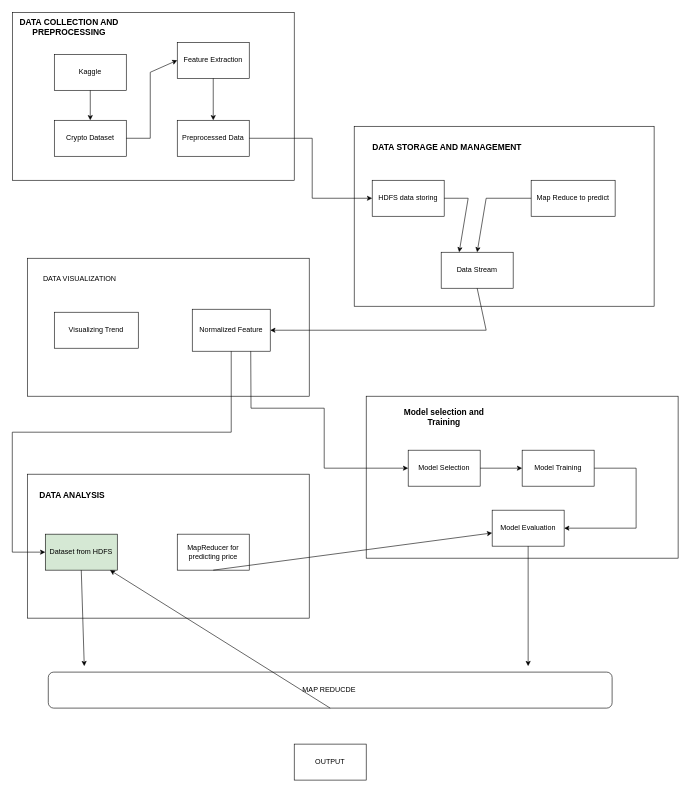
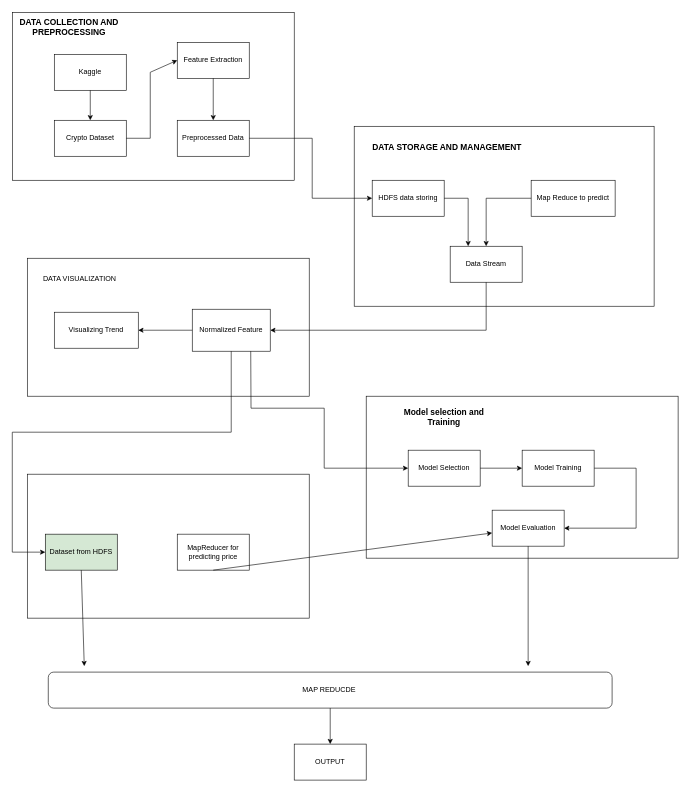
  <mxCell id="0" />
  <mxCell id="1" parent="0" />
  <mxCell id="2" value="" style="rounded=0;whiteSpace=wrap;html=1;" vertex="1" parent="1"><mxGeometry x="20" y="20" width="470" height="280" as="geometry" /></mxCell>
  <mxCell id="3" value="Kaggle" style="rounded=0;whiteSpace=wrap;html=1;" vertex="1" parent="1"><mxGeometry x="90" y="90" width="120" height="60" as="geometry" /></mxCell>
  <mxCell id="4" value="Preprocessed Data" style="rounded=0;whiteSpace=wrap;html=1;" vertex="1" parent="1"><mxGeometry x="295" y="200" width="120" height="60" as="geometry" /></mxCell>
  <mxCell id="5" value="Crypto Dataset" style="rounded=0;whiteSpace=wrap;html=1;" vertex="1" parent="1"><mxGeometry x="90" y="200" width="120" height="60" as="geometry" /></mxCell>
  <mxCell id="6" value="Feature Extraction" style="rounded=0;whiteSpace=wrap;html=1;" vertex="1" parent="1"><mxGeometry x="295" y="70" width="120" height="60" as="geometry" /></mxCell>
  <mxCell id="7" value="DATA COLLECTION AND PREPROCESSING" style="text;strokeColor=none;align=center;fillColor=none;html=1;verticalAlign=middle;whiteSpace=wrap;rounded=0;fontSize=14;fontStyle=1" vertex="1" parent="1"><mxGeometry x="30" y="30" width="170" height="30" as="geometry" /></mxCell>
  <mxCell id="8" value="" style="rounded=0;whiteSpace=wrap;html=1;" vertex="1" parent="1"><mxGeometry x="590" y="210" width="500" height="300" as="geometry" /></mxCell>
  <mxCell id="9" value="" style="rounded=0;whiteSpace=wrap;html=1;" vertex="1" parent="1"><mxGeometry x="45" y="790" width="470" height="240" as="geometry" /></mxCell>
  <mxCell id="10" value="" style="rounded=0;whiteSpace=wrap;html=1;" vertex="1" parent="1"><mxGeometry x="610" y="660" width="520" height="270" as="geometry" /></mxCell>
  <mxCell id="11" value="DATA STORAGE AND MANAGEMENT" style="text;strokeColor=none;align=center;fillColor=none;html=1;verticalAlign=middle;whiteSpace=wrap;rounded=0;fontSize=14;fontStyle=1" vertex="1" parent="1"><mxGeometry x="590" y="220" width="310" height="50" as="geometry" /></mxCell>
  <mxCell id="12" value="HDFS data storing" style="rounded=0;whiteSpace=wrap;html=1;" vertex="1" parent="1"><mxGeometry x="620" y="300" width="120" height="60" as="geometry" /></mxCell>
  <mxCell id="13" value="Map Reduce to predict" style="rounded=0;whiteSpace=wrap;html=1;" vertex="1" parent="1"><mxGeometry x="885" y="300" width="140" height="60" as="geometry" /></mxCell>
- <mxCell id="14" value="Data Stream" style="rounded=0;whiteSpace=wrap;html=1;" vertex="1" parent="1"><mxGeometry x="735" y="420" width="120" height="60" as="geometry" /></mxCell>
- <mxCell id="15" value="DATA ANALYSIS" style="text;strokeColor=none;align=center;fillColor=none;html=1;verticalAlign=middle;whiteSpace=wrap;rounded=0;fontSize=14;fontStyle=1" vertex="1" parent="1"><mxGeometry x="60" y="810" width="120" height="30" as="geometry" /></mxCell>
+ <mxCell id="14" value="Data Stream" style="rounded=0;whiteSpace=wrap;html=1;" vertex="1" parent="1"><mxGeometry x="750" y="410" width="120" height="60" as="geometry" /></mxCell>
  <mxCell id="16" value="Dataset from HDFS" style="rounded=0;whiteSpace=wrap;html=1;fillColor=#d5e8d4;" vertex="1" parent="1"><mxGeometry x="75" y="890" width="120" height="60" as="geometry" /></mxCell>
  <mxCell id="17" value="MapReducer for predicting price" style="rounded=0;whiteSpace=wrap;html=1;" vertex="1" parent="1"><mxGeometry x="295" y="890" width="120" height="60" as="geometry" /></mxCell>
  <mxCell id="18" value="Model selection and Training" style="text;strokeColor=none;align=center;fillColor=none;html=1;verticalAlign=middle;whiteSpace=wrap;rounded=0;fontSize=14;fontStyle=1" vertex="1" parent="1"><mxGeometry x="650" y="680" width="180" height="30" as="geometry" /></mxCell>
  <mxCell id="19" value="Model Selection" style="rounded=0;whiteSpace=wrap;html=1;" vertex="1" parent="1"><mxGeometry x="680" y="750" width="120" height="60" as="geometry" /></mxCell>
  <mxCell id="20" style="edgeStyle=orthogonalEdgeStyle;rounded=0;orthogonalLoop=1;jettySize=auto;html=1;exitX=1;exitY=0.5;exitDx=0;exitDy=0;entryX=1;entryY=0.5;entryDx=0;entryDy=0;" edge="1" parent="1" source="21" target="22"><mxGeometry relative="1" as="geometry"><Array as="points"><mxPoint x="1060" y="780" /><mxPoint x="1060" y="880" /></Array></mxGeometry></mxCell>
  <mxCell id="21" value="Model Training" style="rounded=0;whiteSpace=wrap;html=1;" vertex="1" parent="1"><mxGeometry x="870" y="750" width="120" height="60" as="geometry" /></mxCell>
  <mxCell id="22" value="Model Evaluation" style="rounded=0;whiteSpace=wrap;html=1;" vertex="1" parent="1"><mxGeometry x="820" y="850" width="120" height="60" as="geometry" /></mxCell>
  <mxCell id="23" value="" style="rounded=0;whiteSpace=wrap;html=1;" vertex="1" parent="1"><mxGeometry x="45" y="430" width="470" height="230" as="geometry" /></mxCell>
  <mxCell id="24" value="DATA VISUALIZATION" style="text;strokeColor=none;align=center;fillColor=none;html=1;verticalAlign=middle;whiteSpace=wrap;rounded=0;" vertex="1" parent="1"><mxGeometry x="65" y="450" width="135" height="30" as="geometry" /></mxCell>
  <mxCell id="25" value="Normalized Feature" style="rounded=0;whiteSpace=wrap;html=1;" vertex="1" parent="1"><mxGeometry x="320" y="515" width="130" height="70" as="geometry" /></mxCell>
  <mxCell id="26" value="Visualizing Trend" style="rounded=0;whiteSpace=wrap;html=1;" vertex="1" parent="1"><mxGeometry x="90" y="520" width="140" height="60" as="geometry" /></mxCell>
  <mxCell id="27" value="MAP REDUCDE&amp;nbsp;" style="rounded=1;whiteSpace=wrap;html=1;" vertex="1" parent="1"><mxGeometry x="80" y="1120" width="940" height="60" as="geometry" /></mxCell>
  <mxCell id="28" value="" style="endArrow=classic;html=1;rounded=0;entryX=0;entryY=0.5;entryDx=0;entryDy=0;exitX=1;exitY=0.5;exitDx=0;exitDy=0;" edge="1" parent="1" source="19" target="21"><mxGeometry width="50" height="50" relative="1" as="geometry"><mxPoint x="810" y="800" as="sourcePoint" /><mxPoint x="540" y="930" as="targetPoint" /><Array as="points" /></mxGeometry></mxCell>
  <mxCell id="29" value="" style="endArrow=classic;html=1;rounded=0;" edge="1" parent="1" source="22"><mxGeometry width="50" height="50" relative="1" as="geometry"><mxPoint x="490" y="980" as="sourcePoint" /><mxPoint x="880" y="1110" as="targetPoint" /></mxGeometry></mxCell>
  <mxCell id="30" value="" style="endArrow=classic;html=1;rounded=0;exitX=0.5;exitY=1;exitDx=0;exitDy=0;" edge="1" parent="1" source="16"><mxGeometry width="50" height="50" relative="1" as="geometry"><mxPoint x="490" y="980" as="sourcePoint" /><mxPoint x="140" y="1110" as="targetPoint" /></mxGeometry></mxCell>
- <mxCell id="31" value="" style="endArrow=classic;html=1;rounded=0;exitX=0.5;exitY=1;exitDx=0;exitDy=0;" edge="1" parent="1" source="27" target="16"><mxGeometry width="50" height="50" relative="1" as="geometry"><mxPoint x="490" y="1050" as="sourcePoint" /><mxPoint x="540" y="1000" as="targetPoint" /></mxGeometry></mxCell>
+ <mxCell id="31" value="" style="endArrow=classic;html=1;rounded=0;exitX=0.5;exitY=1;exitDx=0;exitDy=0;entryX=0.5;entryY=0;entryDx=0;entryDy=0;" edge="1" parent="1" source="27" target="36"><mxGeometry width="50" height="50" relative="1" as="geometry"><mxPoint x="490" y="1050" as="sourcePoint" /><mxPoint x="540" y="1000" as="targetPoint" /></mxGeometry></mxCell>
  <mxCell id="32" value="" style="endArrow=classic;html=1;rounded=0;" edge="1" parent="1"><mxGeometry width="50" height="50" relative="1" as="geometry"><mxPoint x="550" y="1010" as="sourcePoint" /><mxPoint x="550" y="1010" as="targetPoint" /><Array as="points"><mxPoint x="550" y="1010" /></Array></mxGeometry></mxCell>
  <mxCell id="33" value="" style="endArrow=classic;html=1;rounded=0;exitX=0.5;exitY=1;exitDx=0;exitDy=0;entryX=0;entryY=0.5;entryDx=0;entryDy=0;" edge="1" parent="1" source="25" target="16"><mxGeometry width="50" height="50" relative="1" as="geometry"><mxPoint x="490" y="880" as="sourcePoint" /><mxPoint x="540" y="830" as="targetPoint" /><Array as="points"><mxPoint x="385" y="720" /><mxPoint x="20" y="720" /><mxPoint x="20" y="920" /></Array></mxGeometry></mxCell>
+ <mxCell id="34" value="" style="endArrow=classic;html=1;rounded=0;entryX=1;entryY=0.5;entryDx=0;entryDy=0;exitX=0;exitY=0.5;exitDx=0;exitDy=0;" edge="1" parent="1" source="25" target="26"><mxGeometry width="50" height="50" relative="1" as="geometry"><mxPoint x="490" y="880" as="sourcePoint" /><mxPoint x="540" y="830" as="targetPoint" /></mxGeometry></mxCell>
  <mxCell id="35" value="" style="endArrow=classic;html=1;rounded=0;exitX=0.5;exitY=1;exitDx=0;exitDy=0;" edge="1" parent="1" source="17" target="22"><mxGeometry width="50" height="50" relative="1" as="geometry"><mxPoint x="490" y="880" as="sourcePoint" /><mxPoint x="540" y="830" as="targetPoint" /></mxGeometry></mxCell>
  <mxCell id="36" value="OUTPUT" style="rounded=0;whiteSpace=wrap;html=1;" vertex="1" parent="1"><mxGeometry x="490" y="1240" width="120" height="60" as="geometry" /></mxCell>
  <mxCell id="37" value="" style="endArrow=classic;html=1;rounded=0;exitX=0.5;exitY=1;exitDx=0;exitDy=0;entryX=0.5;entryY=0;entryDx=0;entryDy=0;" edge="1" parent="1" source="3" target="5"><mxGeometry width="50" height="50" relative="1" as="geometry"><mxPoint x="430" y="-30" as="sourcePoint" /><mxPoint x="480" y="-80" as="targetPoint" /></mxGeometry></mxCell>
  <mxCell id="38" value="" style="endArrow=classic;html=1;rounded=0;exitX=1;exitY=0.5;exitDx=0;exitDy=0;entryX=0;entryY=0.5;entryDx=0;entryDy=0;" edge="1" parent="1" source="5" target="6"><mxGeometry width="50" height="50" relative="1" as="geometry"><mxPoint x="430" y="-30" as="sourcePoint" /><mxPoint x="480" y="-80" as="targetPoint" /><Array as="points"><mxPoint x="250" y="230" /><mxPoint x="250" y="120" /></Array></mxGeometry></mxCell>
  <mxCell id="39" value="" style="endArrow=classic;html=1;rounded=0;exitX=0.5;exitY=1;exitDx=0;exitDy=0;entryX=0.5;entryY=0;entryDx=0;entryDy=0;" edge="1" parent="1" source="6" target="4"><mxGeometry width="50" height="50" relative="1" as="geometry"><mxPoint x="430" y="-30" as="sourcePoint" /><mxPoint x="480" y="-80" as="targetPoint" /></mxGeometry></mxCell>
  <mxCell id="40" value="" style="endArrow=classic;html=1;rounded=0;exitX=1;exitY=0.5;exitDx=0;exitDy=0;entryX=0;entryY=0.5;entryDx=0;entryDy=0;" edge="1" parent="1" source="4" target="12"><mxGeometry width="50" height="50" relative="1" as="geometry"><mxPoint x="410" y="290" as="sourcePoint" /><mxPoint x="460" y="240" as="targetPoint" /><Array as="points"><mxPoint x="520" y="230" /><mxPoint x="520" y="330" /></Array></mxGeometry></mxCell>
  <mxCell id="41" value="" style="endArrow=classic;html=1;rounded=0;exitX=1;exitY=0.5;exitDx=0;exitDy=0;entryX=0.25;entryY=0;entryDx=0;entryDy=0;" edge="1" parent="1" source="12" target="14"><mxGeometry width="50" height="50" relative="1" as="geometry"><mxPoint x="410" y="290" as="sourcePoint" /><mxPoint x="460" y="240" as="targetPoint" /><Array as="points"><mxPoint x="780" y="330" /></Array></mxGeometry></mxCell>
  <mxCell id="42" value="" style="endArrow=classic;html=1;rounded=0;exitX=0;exitY=0.5;exitDx=0;exitDy=0;entryX=0.5;entryY=0;entryDx=0;entryDy=0;" edge="1" parent="1" source="13" target="14"><mxGeometry width="50" height="50" relative="1" as="geometry"><mxPoint x="410" y="290" as="sourcePoint" /><mxPoint x="820" y="400" as="targetPoint" /><Array as="points"><mxPoint x="810" y="330" /></Array></mxGeometry></mxCell>
  <mxCell id="43" value="" style="endArrow=classic;html=1;rounded=0;entryX=1;entryY=0.5;entryDx=0;entryDy=0;exitX=0.5;exitY=1;exitDx=0;exitDy=0;" edge="1" parent="1" source="14" target="25"><mxGeometry width="50" height="50" relative="1" as="geometry"><mxPoint x="410" y="500" as="sourcePoint" /><mxPoint x="460" y="450" as="targetPoint" /><Array as="points"><mxPoint x="810" y="550" /></Array></mxGeometry></mxCell>
  <mxCell id="44" value="" style="endArrow=classic;html=1;rounded=0;entryX=0;entryY=0.5;entryDx=0;entryDy=0;exitX=0.75;exitY=1;exitDx=0;exitDy=0;" edge="1" parent="1" source="25" target="19"><mxGeometry width="50" height="50" relative="1" as="geometry"><mxPoint x="390" y="590" as="sourcePoint" /><mxPoint x="460" y="660" as="targetPoint" /><Array as="points"><mxPoint x="418" y="680" /><mxPoint x="540" y="680" /><mxPoint x="540" y="780" /></Array></mxGeometry></mxCell>
